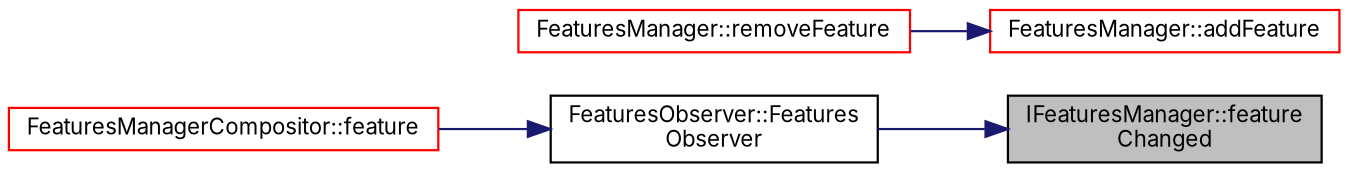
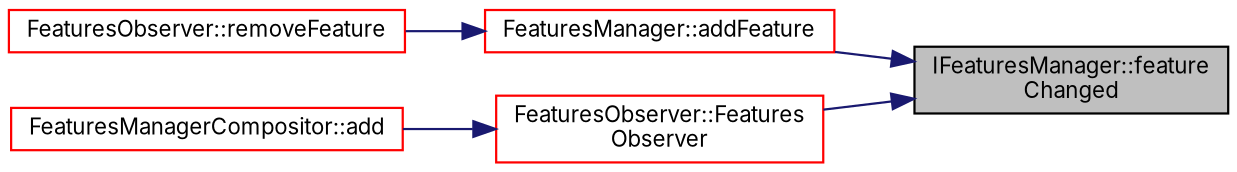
  digraph {
    fontname=Inter
    rankdir=RL
    node [color=red fillcolor=white fontname=Inter fontsize=10 shape=record style=filled]
    edge [color=midnightblue dir=back fontname=Inter fontsize=10 labelfontname=Helvetica labelfontsize=10 style=solid]
    n1 [color=black fillcolor=grey75 fontcolor=black height=0.2 label="IFeaturesManager::feature\lChanged" width=0.4]
    n2 [height=0.2 label="FeaturesManager::addFeature" width=0.4]
-   n3 [color=black height=0.2 label="FeaturesObserver::Features\lObserver" width=0.4]
-   n4 [height=0.2 label="FeaturesManagerCompositor::feature" width=0.4]
-   n5 [height=0.2 label="FeaturesManager::removeFeature" width=0.4]
+   n3 [height=0.2 label="FeaturesObserver::Features\lObserver" width=0.4]
+   n4 [height=0.2 label="FeaturesManagerCompositor::add" width=0.4]
+   n5 [height=0.2 label="FeaturesObserver::removeFeature" width=0.4]
+   n1 -> n2
    n1 -> n3
    n2 -> n5
    n3 -> n4
  }
